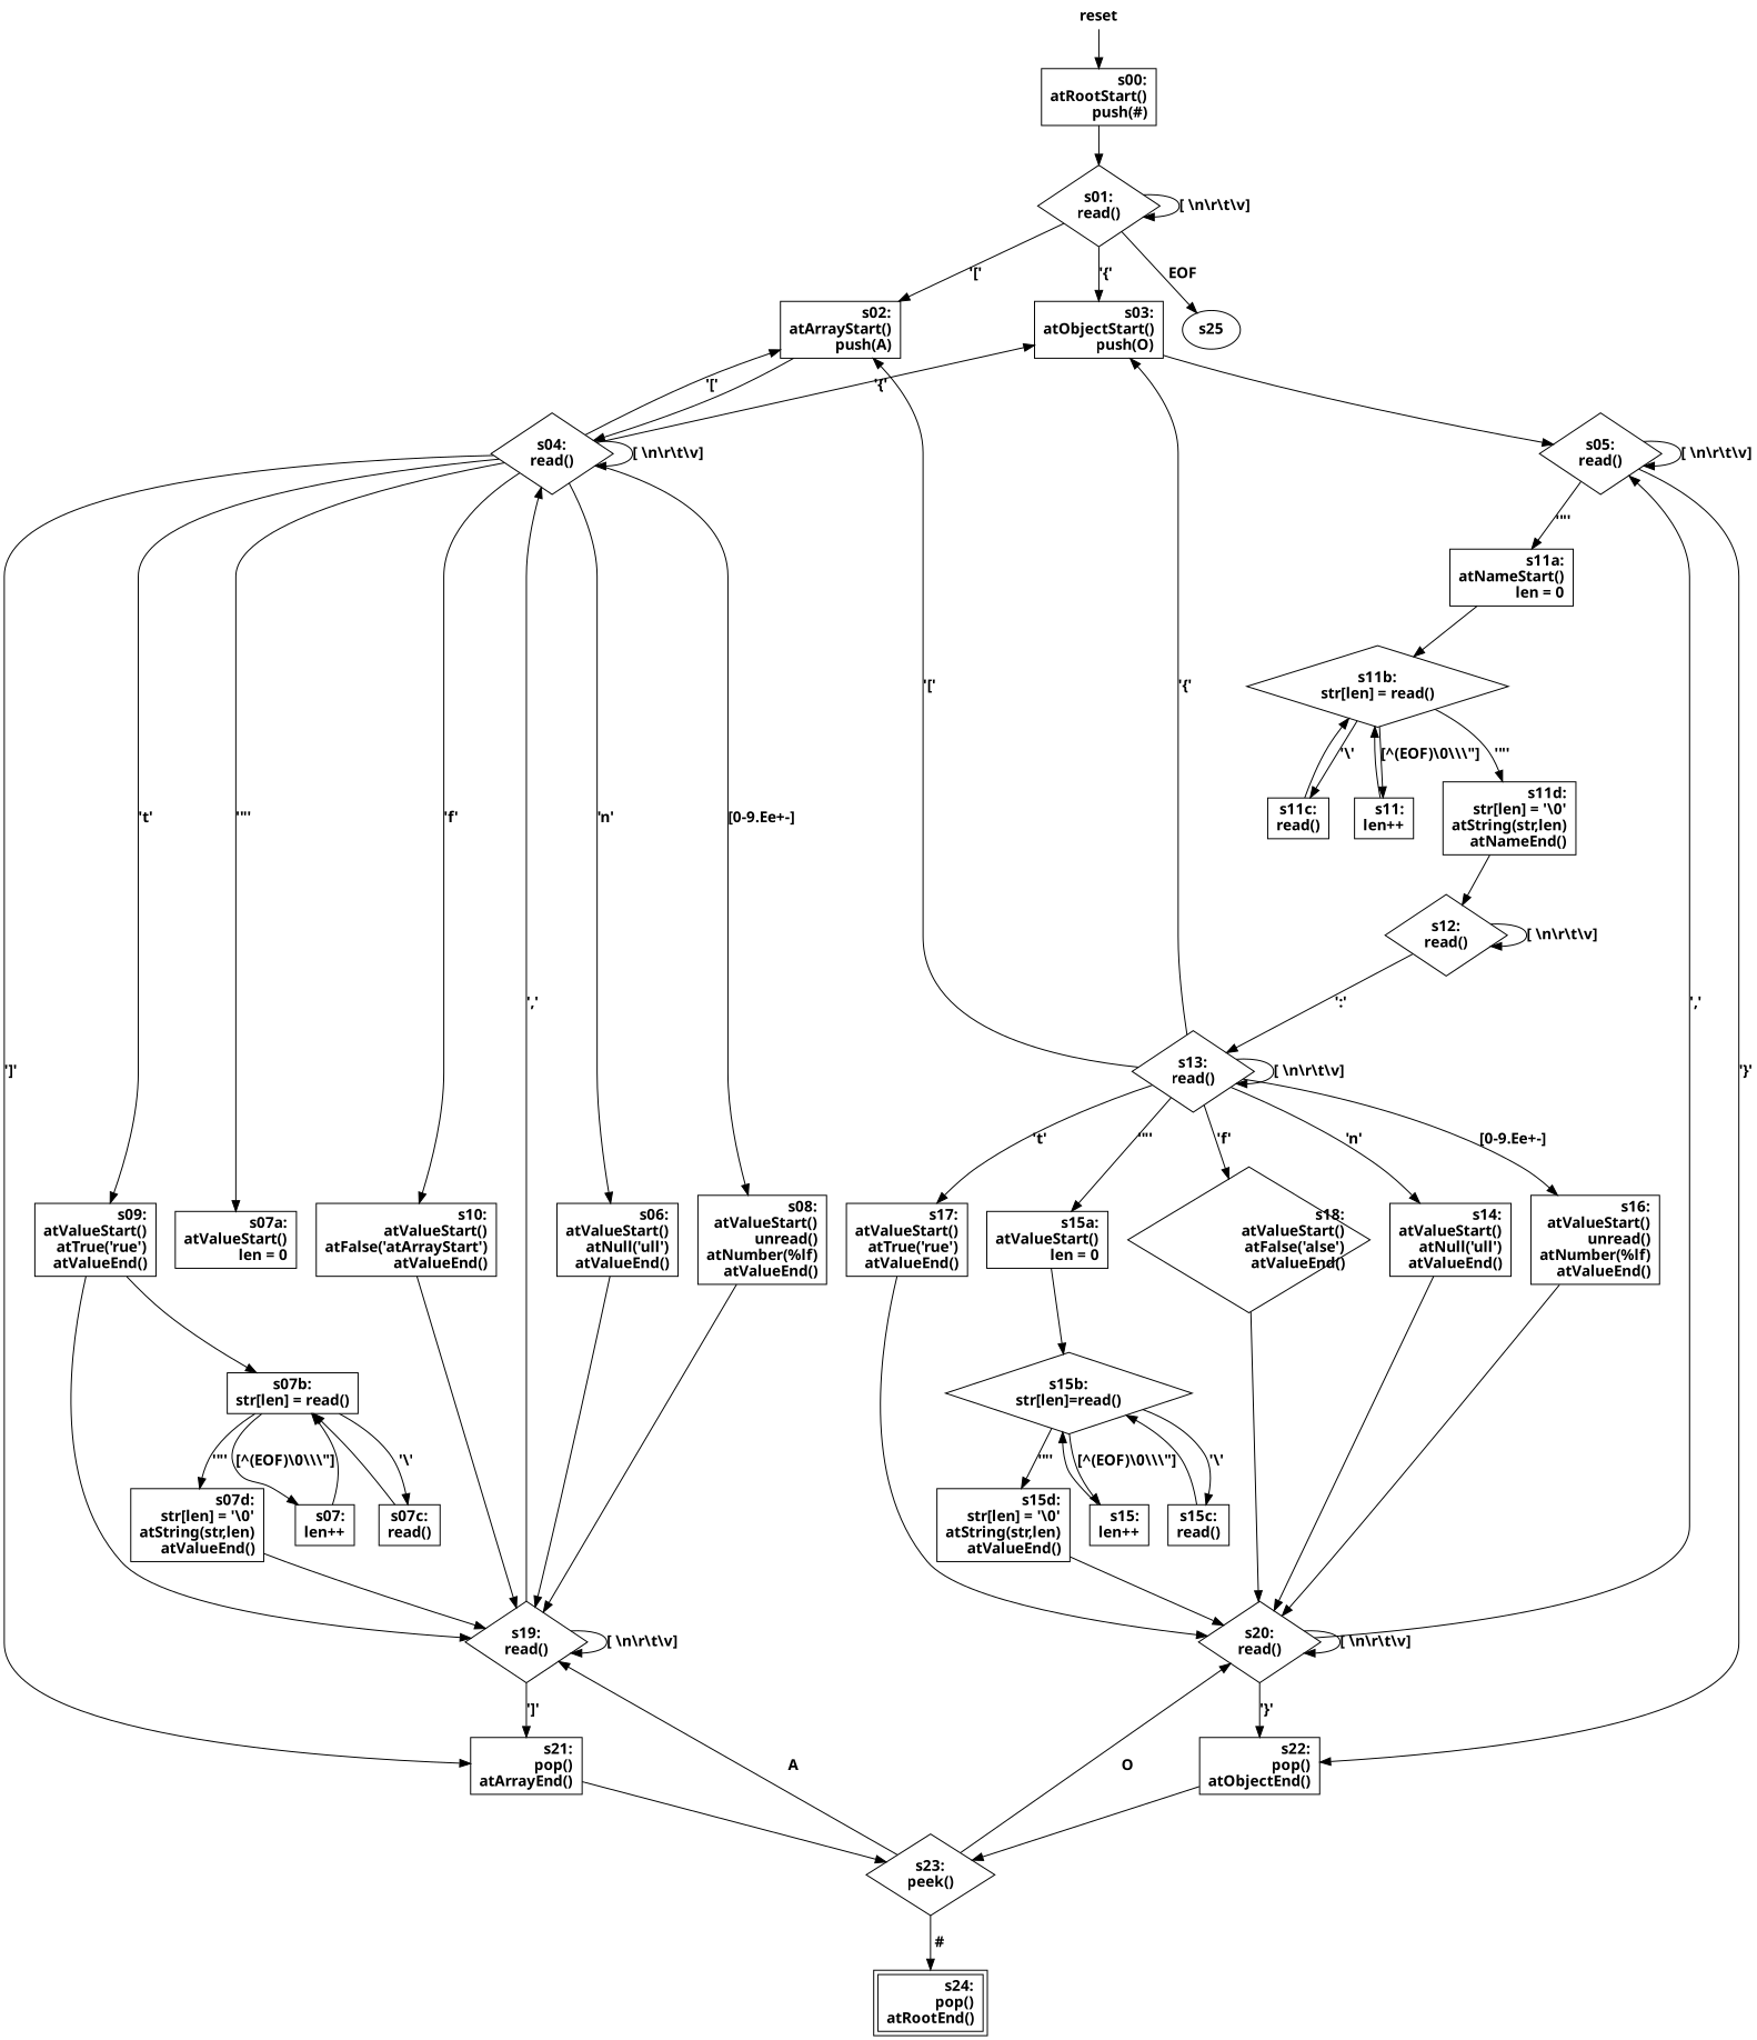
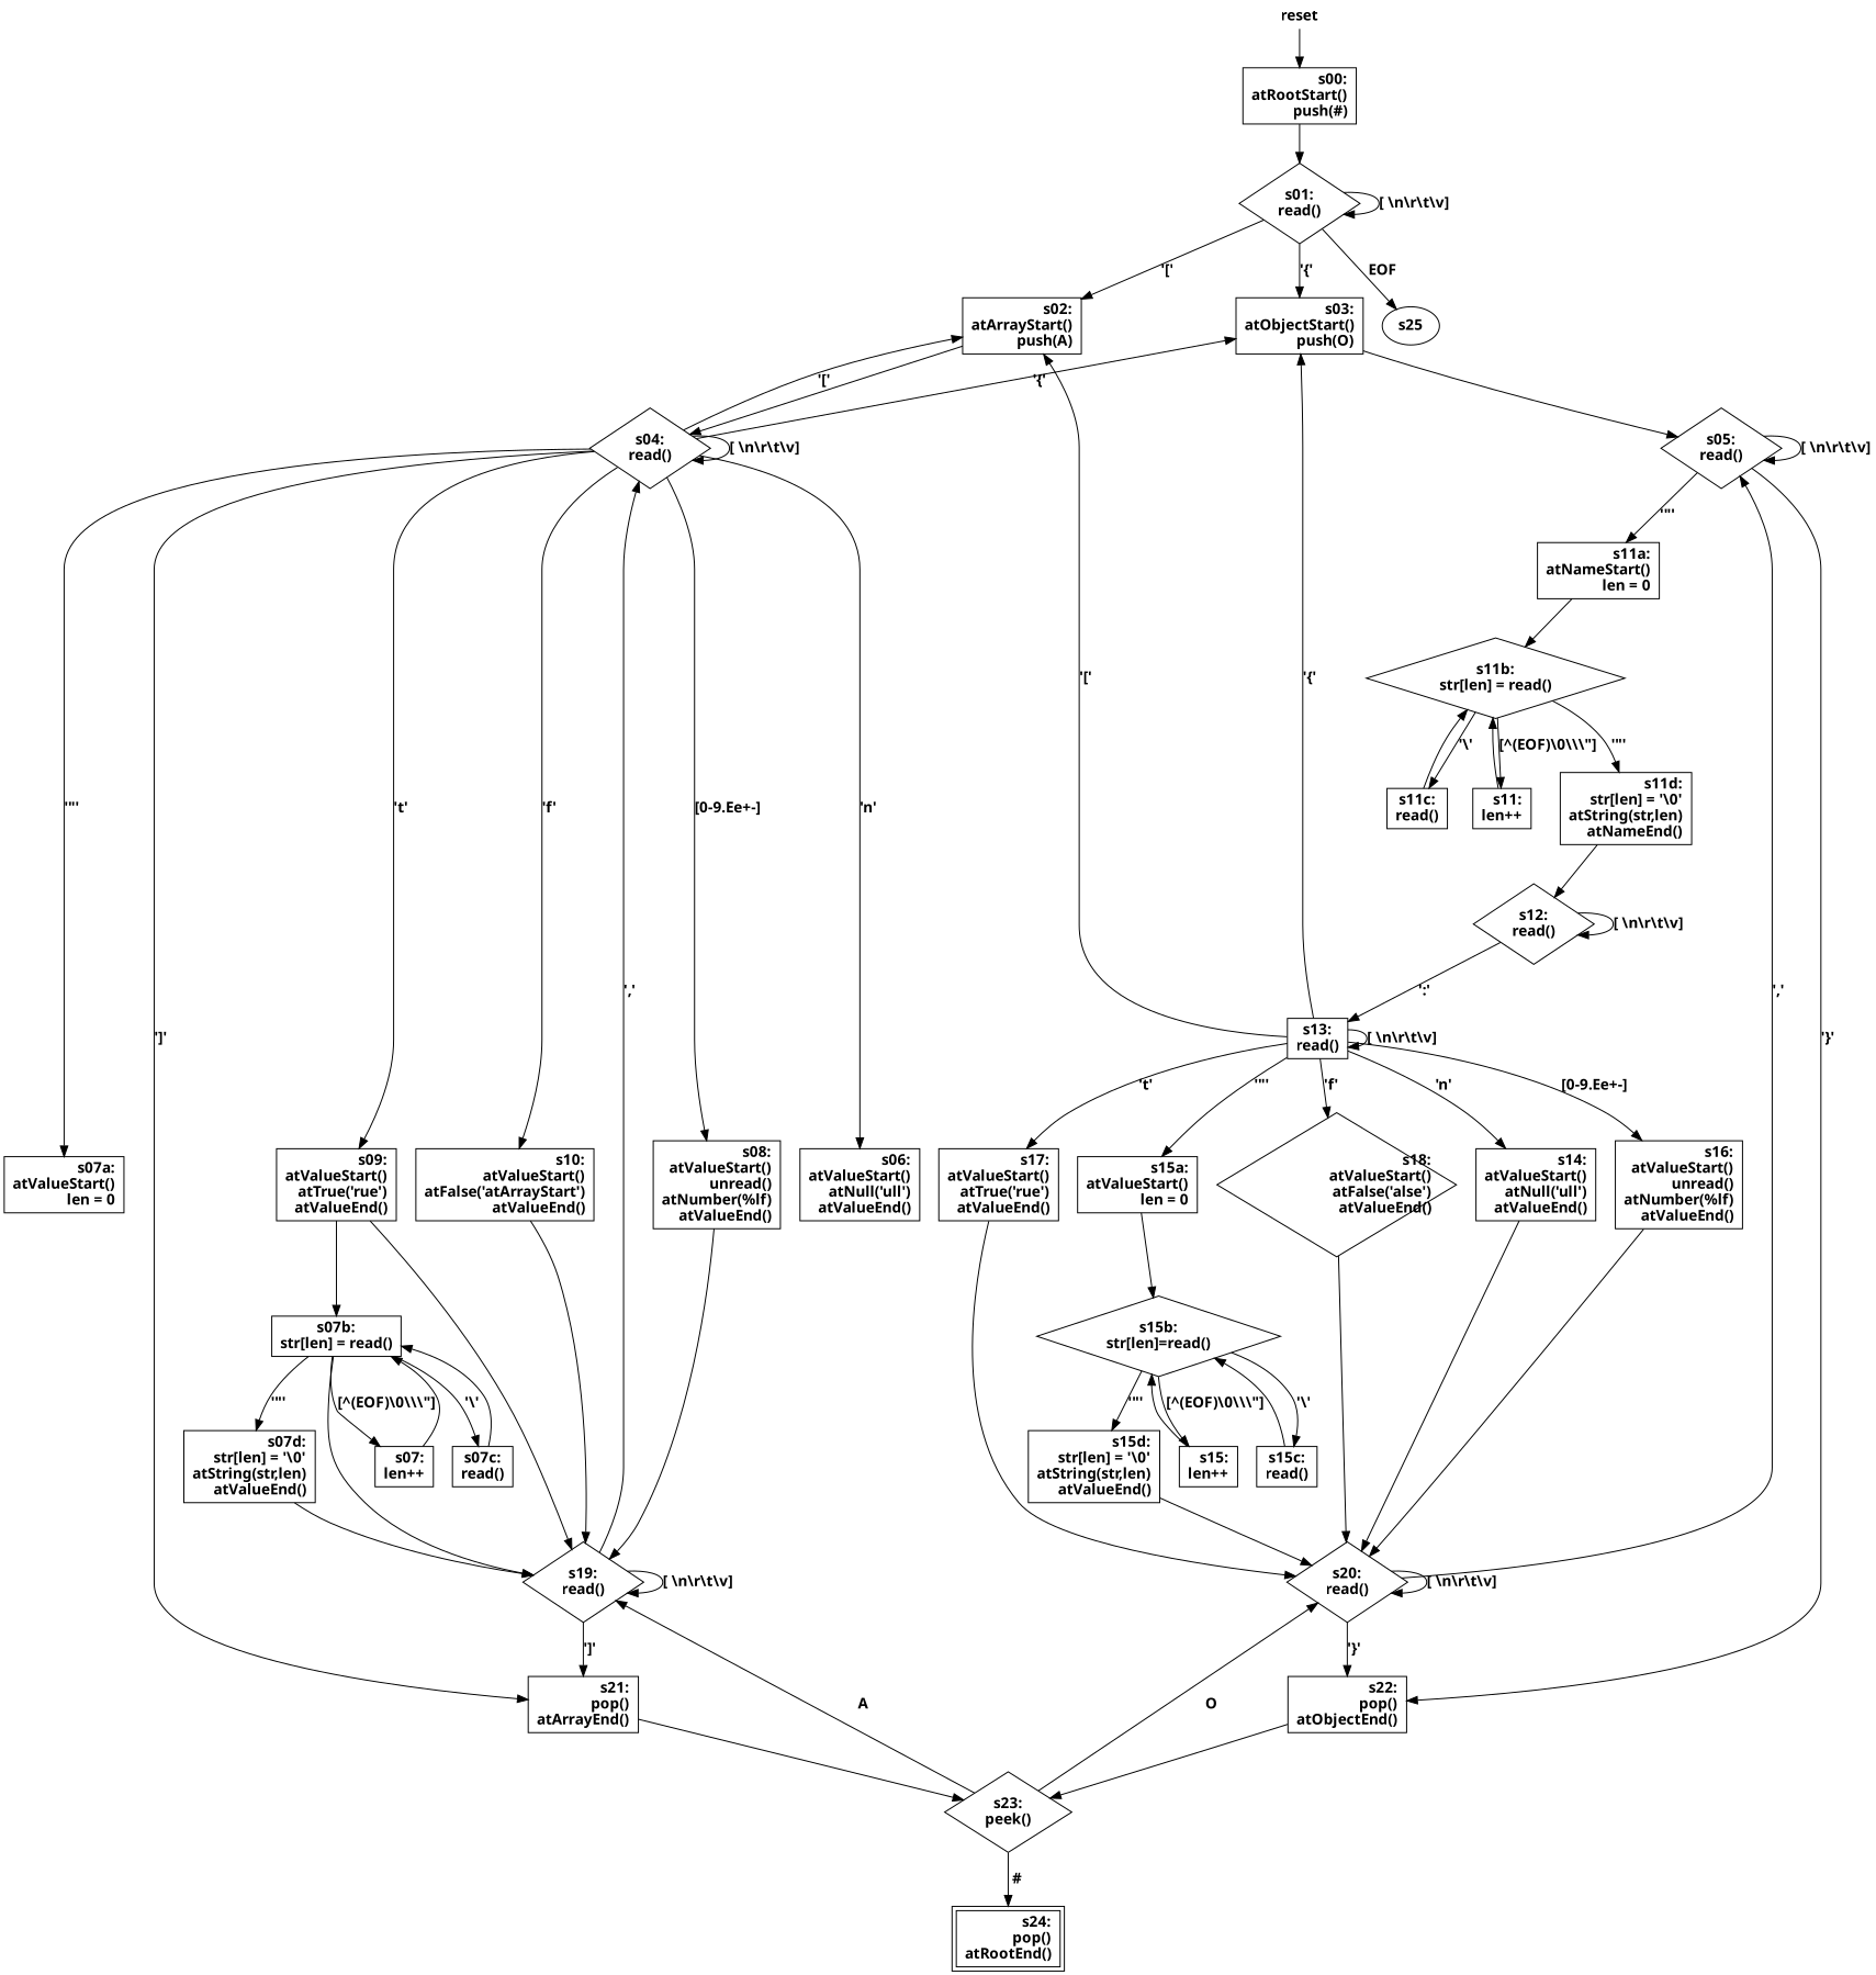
  graph {
    rankdir=TB
    node [fontname="Menlo Bold" shape=rectangle]
    edge [dir=forward fontname="Menlo Bold"]
    n1 [label="s02:\ratArrayStart()\rpush(A)\r"]
    n2 [label="s03:\ratObjectStart()\rpush(O)\r"]
    n3 [label="s04:\nread()\n" shape=diamond]
    n4 [label="s05:\nread()\n" shape=diamond]
    n5 [label="s06:\ratValueStart()\ratNull('ull')\ratValueEnd()\r"]
    n6 [label="s07a:\ratValueStart()\rlen = 0\r"]
    n7 [label="s08:\ratValueStart()\runread()\ratNumber(%lf)\ratValueEnd()\r"]
    n8 [label="s09:\ratValueStart()\ratTrue('rue')\ratValueEnd()\r"]
    n9 [label="s10:\ratValueStart()\ratFalse('atArrayStart')\ratValueEnd()\r"]
    n10 [label="s14:\ratValueStart()\ratNull('ull')\ratValueEnd()\r"]
    n11 [label="s15a:\ratValueStart()\rlen = 0\r"]
    n12 [label="s16:\ratValueStart()\runread()\ratNumber(%lf)\ratValueEnd()\r"]
    n13 [label="s17:\ratValueStart()\ratTrue('rue')\ratValueEnd()\r"]
    n14 [label="s18:\ratValueStart()\ratFalse('alse')\ratValueEnd()\r" shape=diamond]
    n15 [label="s19:\nread()\n" shape=diamond]
    n16 [label="s20:\nread()\n" shape=diamond]
    n17 [label="s21:\rpop()\ratArrayEnd()\r"]
    n18 [label="s22:\rpop()\ratObjectEnd()\r"]
    n19 [label="s11a:\ratNameStart()\rlen = 0\r"]
    n20 [label="s07b:\nstr[len] = read()\n" shape=box]
    n21 [label="s15b:\nstr[len]=read()\n" shape=diamond]
    n22 [label="s23:\npeek()\n" shape=diamond]
    reset [height=0 shape=none width=0]
    n24 [label="s00:\ratRootStart()\rpush(#)\r"]
    n25 [label="s01:\nread()\n" shape=diamond]
    s25 [shape=""]
    n27 [label="s11b:\nstr[len] = read()\n" shape=diamond]
    n28 [label="s07c:\nread()\n"]
    n29 [label="s07:\rlen++\r"]
    n30 [label="s07d:\rstr[len] = '\\0'\ratString(str,len)\ratValueEnd()\r"]
    n31 [label="s11c:\nread()\n"]
    n32 [label="s11:\rlen++\r"]
    n33 [label="s11d:\rstr[len] = '\\0'\ratString(str,len)\ratNameEnd()\r"]
    n34 [label="s12:\nread()\n" shape=diamond]
-   n35 [label="s13:\nread()\n" shape=diamond]
+   n35 [label="s13:\nread()\n" shape=box]
    n36 [label="s15c:\nread()\n"]
    n37 [label="s15:\rlen++\r"]
    n38 [label="s15d:\rstr[len] = '\\0'\ratString(str,len)\ratValueEnd()\r"]
    n39 [label="s24:\rpop()\ratRootEnd()\r" peripheries=2]
    subgraph sub_1 {
      rank=same
      n1
      n2
    }
    subgraph sub_2 {
      rank=same
      n3
      n4
    }
    subgraph sub_3 {
      rank=same
      n5
      n6
      n7
      n8
      n9
      n10
      n11
      n12
      n13
      n14
    }
    subgraph sub_4 {
      rank=same
      n15
      n16
    }
    subgraph sub_5 {
      rank=same
      n17
      n18
    }
    n1 -- n3
    n2 -- n4
    n3 -- n1 [label="'['"]
    n3 -- n2 [label="'{'"]
    n3 -- n3 [label="[ \\n\\r\\t\\v]"]
    n3 -- n5 [label="'n'"]
    n3 -- n6 [label="'\"'"]
    n3 -- n7 [label="[0-9.Ee+-]"]
    n3 -- n8 [label="'t'"]
    n3 -- n9 [label="'f'"]
    n3 -- n17 [label="']'"]
    n4 -- n4 [label="[ \\n\\r\\t\\v]"]
    n4 -- n18 [label="'}'"]
    n4 -- n19 [label="'\"'"]
-   n5 -- n15
+   n20 -- n15
    n7 -- n15
    n8 -- n15
    n8 -- n20
    n9 -- n15
    n10 -- n16
    n11 -- n21
    n12 -- n16
    n13 -- n16
    n14 -- n16
    n15 -- n3 [label="','"]
    n15 -- n15 [label="[ \\n\\r\\t\\v]"]
    n15 -- n17 [label="']'"]
    n16 -- n4 [label="','"]
    n16 -- n16 [label="[ \\n\\r\\t\\v]"]
    n16 -- n18 [label="'}'"]
    n17 -- n22
    n18 -- n22
    n19 -- n27
    n20 -- n28 [label="'\\'"]
    n20 -- n29 [label="[^(EOF)\\0\\\\\\\"]"]
    n20 -- n30 [label="'\"'"]
    n21 -- n36 [label="'\\'"]
    n21 -- n37 [label="[^(EOF)\\0\\\\\\\"]"]
    n21 -- n38 [label="'\"'"]
    n22 -- n15 [label=A]
    n22 -- n16 [label=O]
    n22 -- n39 [label=" #"]
    reset -- n24
    n24 -- n25
    n25 -- n1 [label="'['"]
    n25 -- n2 [label="'{'"]
    n25 -- n25 [label="[ \\n\\r\\t\\v]"]
    n25 -- s25 [label=" EOF"]
    n27 -- n31 [label="'\\'"]
    n27 -- n32 [label="[^(EOF)\\0\\\\\\\"]"]
    n27 -- n33 [label="'\"'"]
    n28 -- n20
    n29 -- n20
    n30 -- n15
    n31 -- n27
    n32 -- n27
    n33 -- n34
    n34 -- n34 [label="[ \\n\\r\\t\\v]"]
    n34 -- n35 [label="':'"]
    n35 -- n1 [label="'['"]
    n35 -- n2 [label="'{'"]
    n35 -- n10 [label="'n'"]
    n35 -- n11 [label="'\"'"]
    n35 -- n12 [label="[0-9.Ee+-]"]
    n35 -- n13 [label="'t'"]
    n35 -- n14 [label="'f'"]
    n35 -- n35 [label="[ \\n\\r\\t\\v]"]
    n36 -- n21
    n37 -- n21
    n38 -- n16
  }
